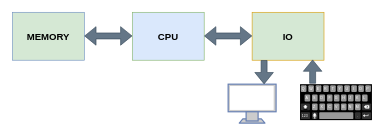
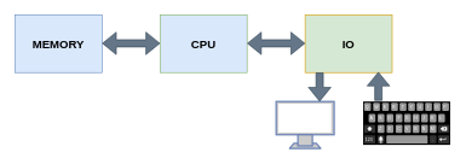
  <mxCell id="0" />
  <mxCell id="1" parent="0" />
- <mxCell id="2" value="MEMORY" style="rounded=0;whiteSpace=wrap;html=1;fontStyle=1;fontSize=16;fillColor=#d5e8d4;strokeColor=#6c8ebf;" vertex="1" parent="1"><mxGeometry x="20" y="20" width="120" height="80" as="geometry" /></mxCell>
+ <mxCell id="2" value="MEMORY" style="rounded=0;whiteSpace=wrap;html=1;fontStyle=1;fontSize=16;fillColor=#dae8fc;strokeColor=#6c8ebf;" vertex="1" parent="1"><mxGeometry x="20" y="20" width="120" height="80" as="geometry" /></mxCell>
  <mxCell id="3" value="CPU" style="rounded=0;whiteSpace=wrap;html=1;fontStyle=1;fontSize=16;fillColor=#dae8fc;strokeColor=#82b366;" vertex="1" parent="1"><mxGeometry x="220" y="20" width="120" height="80" as="geometry" /></mxCell>
  <mxCell id="4" value="IO" style="rounded=0;whiteSpace=wrap;html=1;fontStyle=1;fontSize=16;fillColor=#d5e8d4;strokeColor=#d79b00;" vertex="1" parent="1"><mxGeometry x="420" y="20" width="120" height="80" as="geometry" /></mxCell>
  <mxCell id="5" value="" style="shape=flexArrow;endArrow=classic;startArrow=classic;html=1;rounded=0;fontSize=16;fillColor=#647687;strokeColor=#314354;" edge="1" parent="1"><mxGeometry width="100" height="100" relative="1" as="geometry"><mxPoint x="140" y="59.5" as="sourcePoint" /><mxPoint x="220" y="59.5" as="targetPoint" /></mxGeometry></mxCell>
  <mxCell id="6" value="" style="shape=flexArrow;endArrow=classic;startArrow=classic;html=1;rounded=0;fontSize=16;fillColor=#647687;strokeColor=#314354;" edge="1" parent="1"><mxGeometry width="100" height="100" relative="1" as="geometry"><mxPoint x="340" y="59.5" as="sourcePoint" /><mxPoint x="420" y="59.5" as="targetPoint" /></mxGeometry></mxCell>
  <mxCell id="7" value="" style="verticalLabelPosition=bottom;verticalAlign=top;html=1;shadow=0;dashed=0;strokeWidth=1;shape=mxgraph.android.keyboard;sketch=0;fontSize=16;" vertex="1" parent="1"><mxGeometry x="500" y="140" width="120" height="60" as="geometry" /></mxCell>
  <mxCell id="8" value="" style="fontColor=#0066CC;verticalAlign=top;verticalLabelPosition=bottom;labelPosition=center;align=center;html=1;outlineConnect=0;fillColor=#CCCCCC;strokeColor=#6881B3;gradientColor=none;gradientDirection=north;strokeWidth=2;shape=mxgraph.networks.monitor;fontSize=16;" vertex="1" parent="1"><mxGeometry x="380" y="140" width="80" height="65" as="geometry" /></mxCell>
  <mxCell id="9" value="" style="shape=flexArrow;endArrow=classic;html=1;rounded=0;fontSize=16;fillColor=#647687;strokeColor=#314354;" edge="1" parent="1"><mxGeometry width="50" height="50" relative="1" as="geometry"><mxPoint x="440" y="100" as="sourcePoint" /><mxPoint x="440" y="140" as="targetPoint" /></mxGeometry></mxCell>
  <mxCell id="10" value="" style="shape=flexArrow;endArrow=classic;html=1;rounded=0;fontSize=16;fillColor=#647687;strokeColor=#314354;" edge="1" parent="1"><mxGeometry width="50" height="50" relative="1" as="geometry"><mxPoint x="521" y="139" as="sourcePoint" /><mxPoint x="521" y="99" as="targetPoint" /></mxGeometry></mxCell>
